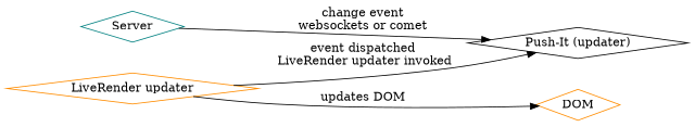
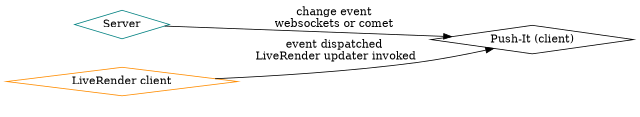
  digraph {
    rankdir=LR
    node [color=darkorange shape=diamond]
    n1 [color=teal label=Server]
-   n2 [color=black label="Push-It (updater)"]
-   n3 [label="LiveRender updater"]
-   n4 [label=DOM]
+   n2 [color=black label="Push-It (client)"]
+   n3 [label="LiveRender client"]
    n1 -> n2 [label="change event\nwebsockets or comet"]
    n3 -> n2 [label="event dispatched\n LiveRender updater invoked"]
-   n3 -> n4 [label="updates DOM"]
  }
